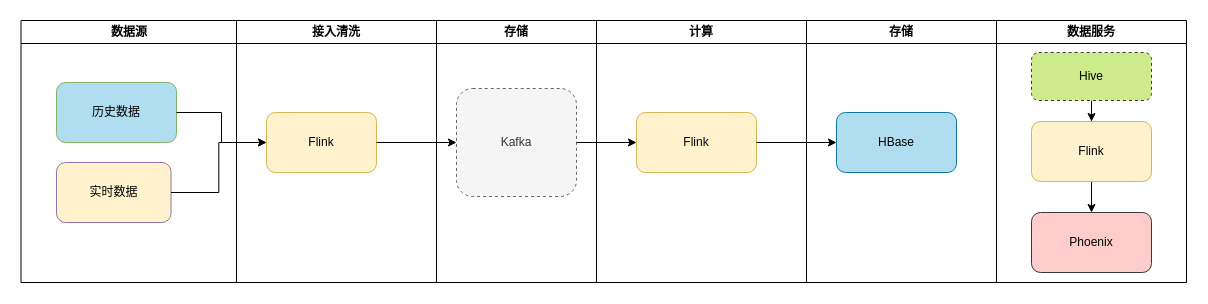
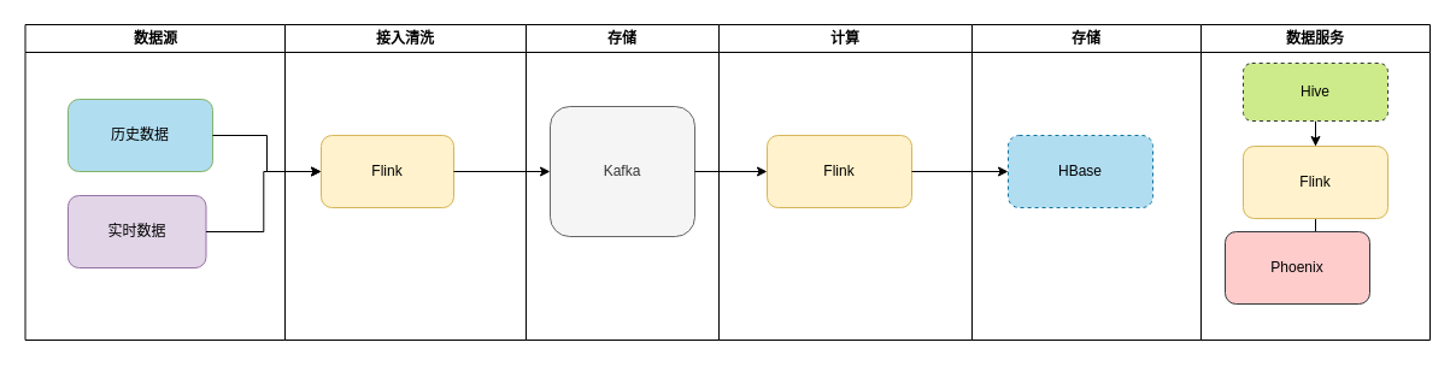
  <mxCell id="0" />
  <mxCell id="1" parent="0" />
  <mxCell id="2" value="数据源" style="swimlane;whiteSpace=wrap" parent="1" vertex="1"><mxGeometry x="20.5" y="20" width="215.5" height="262" as="geometry" /></mxCell>
  <mxCell id="3" value="历史数据" style="rounded=1;whiteSpace=wrap;html=1;fillColor=#b1ddf0;strokeColor=#82b366;" vertex="1" parent="2"><mxGeometry x="35.5" y="62" width="120" height="60" as="geometry" /></mxCell>
- <mxCell id="4" value="实时数据" style="rounded=1;whiteSpace=wrap;html=1;fillColor=#fff2cc;strokeColor=#9673a6;" vertex="1" parent="2"><mxGeometry x="35.5" y="142" width="114.5" height="60" as="geometry" /></mxCell>
+ <mxCell id="4" value="实时数据" style="rounded=1;whiteSpace=wrap;html=1;fillColor=#e1d5e7;strokeColor=#9673a6;" vertex="1" parent="2"><mxGeometry x="35.5" y="142" width="114.5" height="60" as="geometry" /></mxCell>
  <mxCell id="5" value="接入清洗" style="swimlane;whiteSpace=wrap" parent="1" vertex="1"><mxGeometry x="236" y="20" width="200" height="262" as="geometry" /></mxCell>
  <mxCell id="6" value="Flink" style="rounded=1;whiteSpace=wrap;html=1;fillColor=#fff2cc;strokeColor=#d6b656;" vertex="1" parent="5"><mxGeometry x="30" y="92" width="110" height="60" as="geometry" /></mxCell>
  <mxCell id="7" value="存储" style="swimlane;whiteSpace=wrap" parent="1" vertex="1"><mxGeometry x="436" y="20" width="160" height="262" as="geometry" /></mxCell>
- <mxCell id="8" value="Kafka" style="rounded=1;whiteSpace=wrap;html=1;fillColor=#f5f5f5;fontColor=#333333;strokeColor=#666666;dashed=1;" vertex="1" parent="7"><mxGeometry x="20" y="68" width="120" height="108" as="geometry" /></mxCell>
+ <mxCell id="8" value="Kafka" style="rounded=1;whiteSpace=wrap;html=1;fillColor=#f5f5f5;fontColor=#333333;strokeColor=#666666;" vertex="1" parent="7"><mxGeometry x="20" y="68" width="120" height="108" as="geometry" /></mxCell>
  <mxCell id="9" value="计算" style="swimlane;whiteSpace=wrap" vertex="1" parent="1"><mxGeometry x="596" y="20" width="210" height="262" as="geometry" /></mxCell>
  <mxCell id="10" value="Flink" style="rounded=1;whiteSpace=wrap;html=1;fillColor=#fff2cc;strokeColor=#d6b656;" vertex="1" parent="9"><mxGeometry x="40" y="92" width="120" height="60" as="geometry" /></mxCell>
  <mxCell id="11" value="存储" style="swimlane;whiteSpace=wrap" vertex="1" parent="1"><mxGeometry x="806" y="20" width="190" height="262" as="geometry" /></mxCell>
- <mxCell id="12" value="HBase" style="rounded=1;whiteSpace=wrap;html=1;fillColor=#b1ddf0;strokeColor=#10739e;" vertex="1" parent="11"><mxGeometry x="30" y="92" width="120" height="60" as="geometry" /></mxCell>
+ <mxCell id="12" value="HBase" style="rounded=1;whiteSpace=wrap;html=1;fillColor=#b1ddf0;strokeColor=#10739e;dashed=1;" vertex="1" parent="11"><mxGeometry x="30" y="92" width="120" height="60" as="geometry" /></mxCell>
  <mxCell id="13" value="数据服务" style="swimlane;whiteSpace=wrap" vertex="1" parent="1"><mxGeometry x="996" y="20" width="190" height="262" as="geometry" /></mxCell>
  <mxCell id="14" style="edgeStyle=orthogonalEdgeStyle;rounded=0;orthogonalLoop=1;jettySize=auto;html=1;entryX=0.5;entryY=0;entryDx=0;entryDy=0;" edge="1" parent="13" source="15" target="17"><mxGeometry relative="1" as="geometry" /></mxCell>
  <mxCell id="15" value="Hive" style="rounded=1;whiteSpace=wrap;html=1;fillColor=#cdeb8b;strokeColor=#36393d;dashed=1;" vertex="1" parent="13"><mxGeometry x="35" y="32" width="120" height="48" as="geometry" /></mxCell>
  <mxCell id="16" style="edgeStyle=orthogonalEdgeStyle;rounded=0;orthogonalLoop=1;jettySize=auto;html=1;entryX=0.5;entryY=0;entryDx=0;entryDy=0;" edge="1" parent="13" source="17" target="18"><mxGeometry relative="1" as="geometry" /></mxCell>
  <mxCell id="17" value="Flink" style="rounded=1;whiteSpace=wrap;html=1;fillColor=#fff2cc;strokeColor=#d6b656;" vertex="1" parent="13"><mxGeometry x="35" y="101" width="120" height="60" as="geometry" /></mxCell>
- <mxCell id="18" value="Phoenix" style="rounded=1;whiteSpace=wrap;html=1;fillColor=#ffcccc;strokeColor=#36393d;" vertex="1" parent="13"><mxGeometry x="35" y="192" width="120" height="60" as="geometry" /></mxCell>
+ <mxCell id="18" value="Phoenix" style="rounded=1;whiteSpace=wrap;html=1;fillColor=#ffcccc;strokeColor=#36393d;" vertex="1" parent="13"><mxGeometry x="20" y="172" width="120" height="60" as="geometry" /></mxCell>
  <mxCell id="19" style="edgeStyle=orthogonalEdgeStyle;rounded=0;orthogonalLoop=1;jettySize=auto;html=1;entryX=0;entryY=0.5;entryDx=0;entryDy=0;" edge="1" parent="1" source="3" target="6"><mxGeometry relative="1" as="geometry" /></mxCell>
  <mxCell id="20" style="edgeStyle=orthogonalEdgeStyle;rounded=0;orthogonalLoop=1;jettySize=auto;html=1;" edge="1" parent="1" source="4" target="6"><mxGeometry relative="1" as="geometry" /></mxCell>
  <mxCell id="21" style="edgeStyle=orthogonalEdgeStyle;rounded=0;orthogonalLoop=1;jettySize=auto;html=1;entryX=0;entryY=0.5;entryDx=0;entryDy=0;" edge="1" parent="1" source="6" target="8"><mxGeometry relative="1" as="geometry" /></mxCell>
  <mxCell id="22" style="edgeStyle=orthogonalEdgeStyle;rounded=0;orthogonalLoop=1;jettySize=auto;html=1;entryX=0;entryY=0.5;entryDx=0;entryDy=0;" edge="1" parent="1" source="8" target="10"><mxGeometry relative="1" as="geometry" /></mxCell>
  <mxCell id="23" style="edgeStyle=orthogonalEdgeStyle;rounded=0;orthogonalLoop=1;jettySize=auto;html=1;" edge="1" parent="1" source="10" target="12"><mxGeometry relative="1" as="geometry" /></mxCell>
